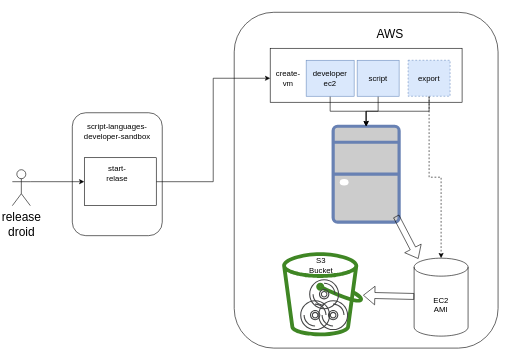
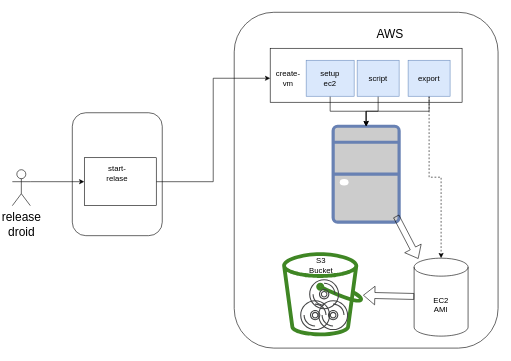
  <mxCell id="0" />
  <mxCell id="1" parent="0" />
  <mxCell id="2" value="" style="rounded=1;whiteSpace=wrap;html=1;" parent="1" vertex="1"><mxGeometry x="390" y="20" width="440" height="560" as="geometry" /></mxCell>
  <mxCell id="3" value="AWS" style="text;html=1;strokeColor=none;fillColor=none;align=center;verticalAlign=middle;whiteSpace=wrap;rounded=0;fontSize=20;" parent="1" vertex="1"><mxGeometry x="620" y="40" width="60" height="30" as="geometry" /></mxCell>
  <mxCell id="4" value="" style="fontColor=#0066CC;verticalAlign=top;verticalLabelPosition=bottom;labelPosition=center;align=center;html=1;outlineConnect=0;fillColor=#CCCCCC;strokeColor=#6881B3;gradientColor=none;gradientDirection=north;strokeWidth=2;shape=mxgraph.networks.desktop_pc;fontSize=20;" parent="1" vertex="1"><mxGeometry x="555" y="210" width="110" height="160" as="geometry" /></mxCell>
  <mxCell id="5" value="release&lt;br&gt;droid" style="shape=umlActor;verticalLabelPosition=bottom;verticalAlign=top;html=1;outlineConnect=0;fontSize=20;" parent="1" vertex="1"><mxGeometry x="20" y="282.5" width="30" height="60" as="geometry" /></mxCell>
  <mxCell id="6" value="" style="rounded=1;whiteSpace=wrap;html=1;fontSize=20;" parent="1" vertex="1"><mxGeometry x="120" y="187.5" width="150" height="205" as="geometry" /></mxCell>
- <mxCell id="7" value="script-languages-developer-sandbox" style="text;html=1;strokeColor=none;fillColor=none;align=center;verticalAlign=middle;whiteSpace=wrap;rounded=0;fontSize=13;" parent="1" vertex="1"><mxGeometry x="135" y="202.5" width="120" height="30" as="geometry" /></mxCell>
  <mxCell id="8" style="edgeStyle=orthogonalEdgeStyle;rounded=0;orthogonalLoop=1;jettySize=auto;html=1;exitX=1;exitY=0.5;exitDx=0;exitDy=0;entryX=0;entryY=0.5;entryDx=0;entryDy=0;" edge="1" parent="1" source="9" target="19"><mxGeometry relative="1" as="geometry" /></mxCell>
  <mxCell id="9" value="" style="rounded=0;whiteSpace=wrap;html=1;fontSize=13;" parent="1" vertex="1"><mxGeometry x="140" y="262.5" width="120" height="80" as="geometry" /></mxCell>
  <mxCell id="10" value="start-&lt;br&gt;relase" style="text;html=1;strokeColor=none;fillColor=none;align=center;verticalAlign=middle;whiteSpace=wrap;rounded=0;fontSize=13;" parent="1" vertex="1"><mxGeometry x="165" y="272.5" width="60" height="30" as="geometry" /></mxCell>
  <mxCell id="11" style="edgeStyle=orthogonalEdgeStyle;rounded=0;orthogonalLoop=1;jettySize=auto;html=1;exitX=1;exitY=0.333;exitDx=0;exitDy=0;exitPerimeter=0;entryX=0;entryY=0.5;entryDx=0;entryDy=0;fontSize=13;" parent="1" source="5" target="9" edge="1"><mxGeometry relative="1" as="geometry" /></mxCell>
  <mxCell id="12" value="EC2&lt;br&gt;AMI" style="shape=cylinder3;whiteSpace=wrap;html=1;boundedLbl=1;backgroundOutline=1;size=15;fontSize=13;" parent="1" vertex="1"><mxGeometry x="690" y="430" width="90" height="130" as="geometry" /></mxCell>
  <mxCell id="13" value="" style="sketch=0;outlineConnect=0;fontColor=#232F3E;gradientColor=none;fillColor=#3F8624;strokeColor=none;dashed=0;verticalLabelPosition=bottom;verticalAlign=top;align=center;html=1;fontSize=12;fontStyle=0;aspect=fixed;pointerEvents=1;shape=mxgraph.aws4.bucket;" parent="1" vertex="1"><mxGeometry x="470" y="420" width="135" height="140.4" as="geometry" /></mxCell>
  <mxCell id="14" value="" style="sketch=0;pointerEvents=1;shadow=0;dashed=0;html=1;strokeColor=none;fillColor=#434445;aspect=fixed;labelPosition=center;verticalLabelPosition=bottom;verticalAlign=top;align=center;outlineConnect=0;shape=mxgraph.vvd.cd;fontSize=13;" parent="1" vertex="1"><mxGeometry x="515" y="465.2" width="50" height="50" as="geometry" /></mxCell>
  <mxCell id="15" value="" style="sketch=0;pointerEvents=1;shadow=0;dashed=0;html=1;strokeColor=none;fillColor=#434445;aspect=fixed;labelPosition=center;verticalLabelPosition=bottom;verticalAlign=top;align=center;outlineConnect=0;shape=mxgraph.vvd.cd;fontSize=13;" parent="1" vertex="1"><mxGeometry x="530" y="500" width="50" height="50" as="geometry" /></mxCell>
  <mxCell id="16" value="" style="sketch=0;pointerEvents=1;shadow=0;dashed=0;html=1;strokeColor=none;fillColor=#434445;aspect=fixed;labelPosition=center;verticalLabelPosition=bottom;verticalAlign=top;align=center;outlineConnect=0;shape=mxgraph.vvd.cd;fontSize=13;" parent="1" vertex="1"><mxGeometry x="500" y="500" width="50" height="50" as="geometry" /></mxCell>
  <mxCell id="17" value="S3 Bucket" style="text;html=1;strokeColor=none;fillColor=none;align=center;verticalAlign=middle;whiteSpace=wrap;rounded=0;fontSize=13;" parent="1" vertex="1"><mxGeometry x="505" y="427" width="60" height="30" as="geometry" /></mxCell>
  <mxCell id="18" value="" style="rounded=0;whiteSpace=wrap;html=1;fontSize=13;" vertex="1" parent="1"><mxGeometry x="450" y="80" width="320" height="90" as="geometry" /></mxCell>
  <mxCell id="19" value="create-&lt;br&gt;vm" style="text;html=1;strokeColor=none;fillColor=none;align=center;verticalAlign=middle;whiteSpace=wrap;rounded=0;fontSize=13;" vertex="1" parent="1"><mxGeometry x="450" y="115" width="60" height="30" as="geometry" /></mxCell>
  <mxCell id="20" style="edgeStyle=orthogonalEdgeStyle;rounded=0;orthogonalLoop=1;jettySize=auto;html=1;exitX=0.5;exitY=1;exitDx=0;exitDy=0;entryX=0.5;entryY=0;entryDx=0;entryDy=0;entryPerimeter=0;" edge="1" parent="1" source="21" target="4"><mxGeometry relative="1" as="geometry" /></mxCell>
- <mxCell id="21" value="developer&lt;br&gt;ec2" style="rounded=0;whiteSpace=wrap;html=1;fontSize=13;fillColor=#dae8fc;strokeColor=#6c8ebf;" vertex="1" parent="1"><mxGeometry x="510" y="100" width="80" height="60" as="geometry" /></mxCell>
+ <mxCell id="21" value="setup&lt;br&gt;ec2" style="rounded=0;whiteSpace=wrap;html=1;fontSize=13;fillColor=#dae8fc;strokeColor=#6c8ebf;" vertex="1" parent="1"><mxGeometry x="510" y="100" width="80" height="60" as="geometry" /></mxCell>
  <mxCell id="22" style="edgeStyle=orthogonalEdgeStyle;rounded=0;orthogonalLoop=1;jettySize=auto;html=1;exitX=0.5;exitY=1;exitDx=0;exitDy=0;entryX=0.5;entryY=0;entryDx=0;entryDy=0;entryPerimeter=0;" edge="1" parent="1" source="23" target="4"><mxGeometry relative="1" as="geometry" /></mxCell>
  <mxCell id="23" value="script" style="rounded=0;whiteSpace=wrap;html=1;fontSize=13;fillColor=#dae8fc;strokeColor=#6c8ebf;" vertex="1" parent="1"><mxGeometry x="595" y="100" width="70" height="60" as="geometry" /></mxCell>
  <mxCell id="24" style="edgeStyle=orthogonalEdgeStyle;rounded=0;orthogonalLoop=1;jettySize=auto;html=1;exitX=0.5;exitY=1;exitDx=0;exitDy=0;" edge="1" parent="1" source="26" target="4"><mxGeometry relative="1" as="geometry" /></mxCell>
  <mxCell id="25" style="edgeStyle=orthogonalEdgeStyle;rounded=0;orthogonalLoop=1;jettySize=auto;html=1;exitX=0.5;exitY=1;exitDx=0;exitDy=0;dashed=1;" edge="1" parent="1" source="26" target="12"><mxGeometry relative="1" as="geometry" /></mxCell>
- <mxCell id="26" value="export" style="rounded=0;whiteSpace=wrap;html=1;fontSize=13;fillColor=#dae8fc;strokeColor=#6c8ebf;dashed=1;" vertex="1" parent="1"><mxGeometry x="680" y="100" width="70" height="60" as="geometry" /></mxCell>
+ <mxCell id="26" value="export" style="rounded=0;whiteSpace=wrap;html=1;fontSize=13;fillColor=#dae8fc;strokeColor=#6c8ebf;" vertex="1" parent="1"><mxGeometry x="680" y="100" width="70" height="60" as="geometry" /></mxCell>
  <mxCell id="27" value="" style="shape=flexArrow;endArrow=classic;html=1;rounded=0;entryX=0.078;entryY=0.008;entryDx=0;entryDy=0;entryPerimeter=0;" edge="1" parent="1" target="12"><mxGeometry width="50" height="50" relative="1" as="geometry"><mxPoint x="660" y="360" as="sourcePoint" /><mxPoint x="690" y="410" as="targetPoint" /></mxGeometry></mxCell>
  <mxCell id="28" value="" style="shape=flexArrow;endArrow=classic;html=1;rounded=0;" edge="1" parent="1" source="12" target="13"><mxGeometry width="50" height="50" relative="1" as="geometry"><mxPoint x="410" y="430" as="sourcePoint" /><mxPoint x="460" y="380" as="targetPoint" /></mxGeometry></mxCell>
